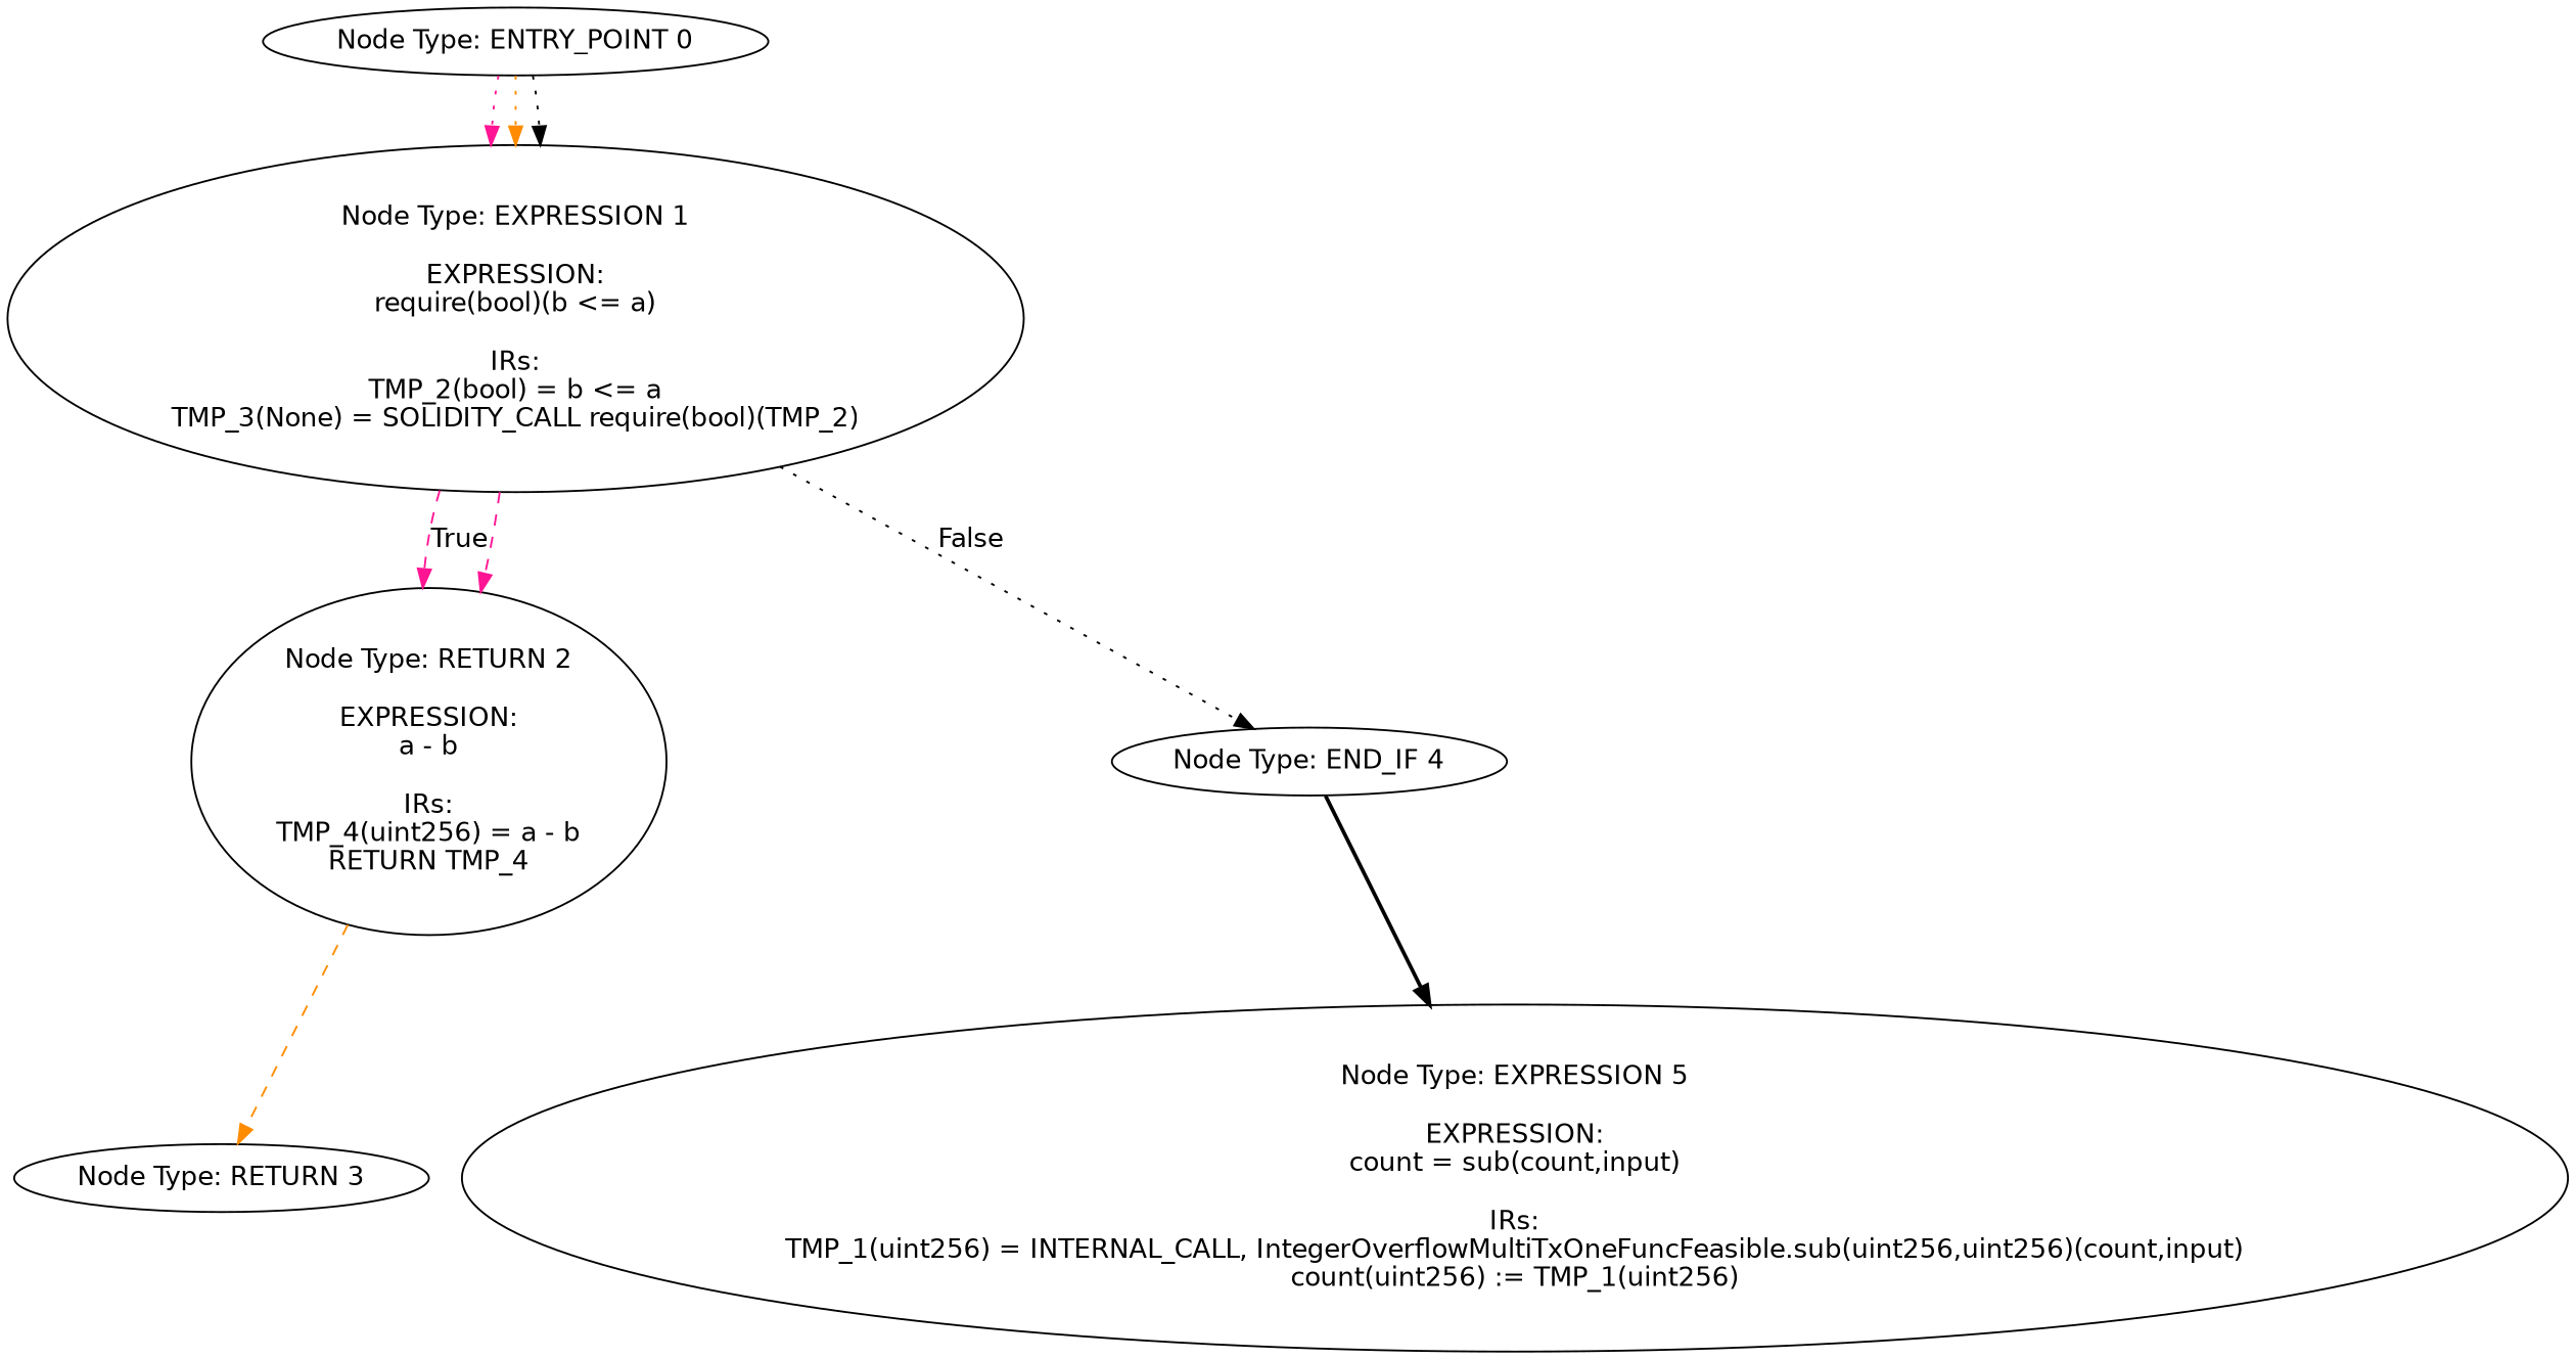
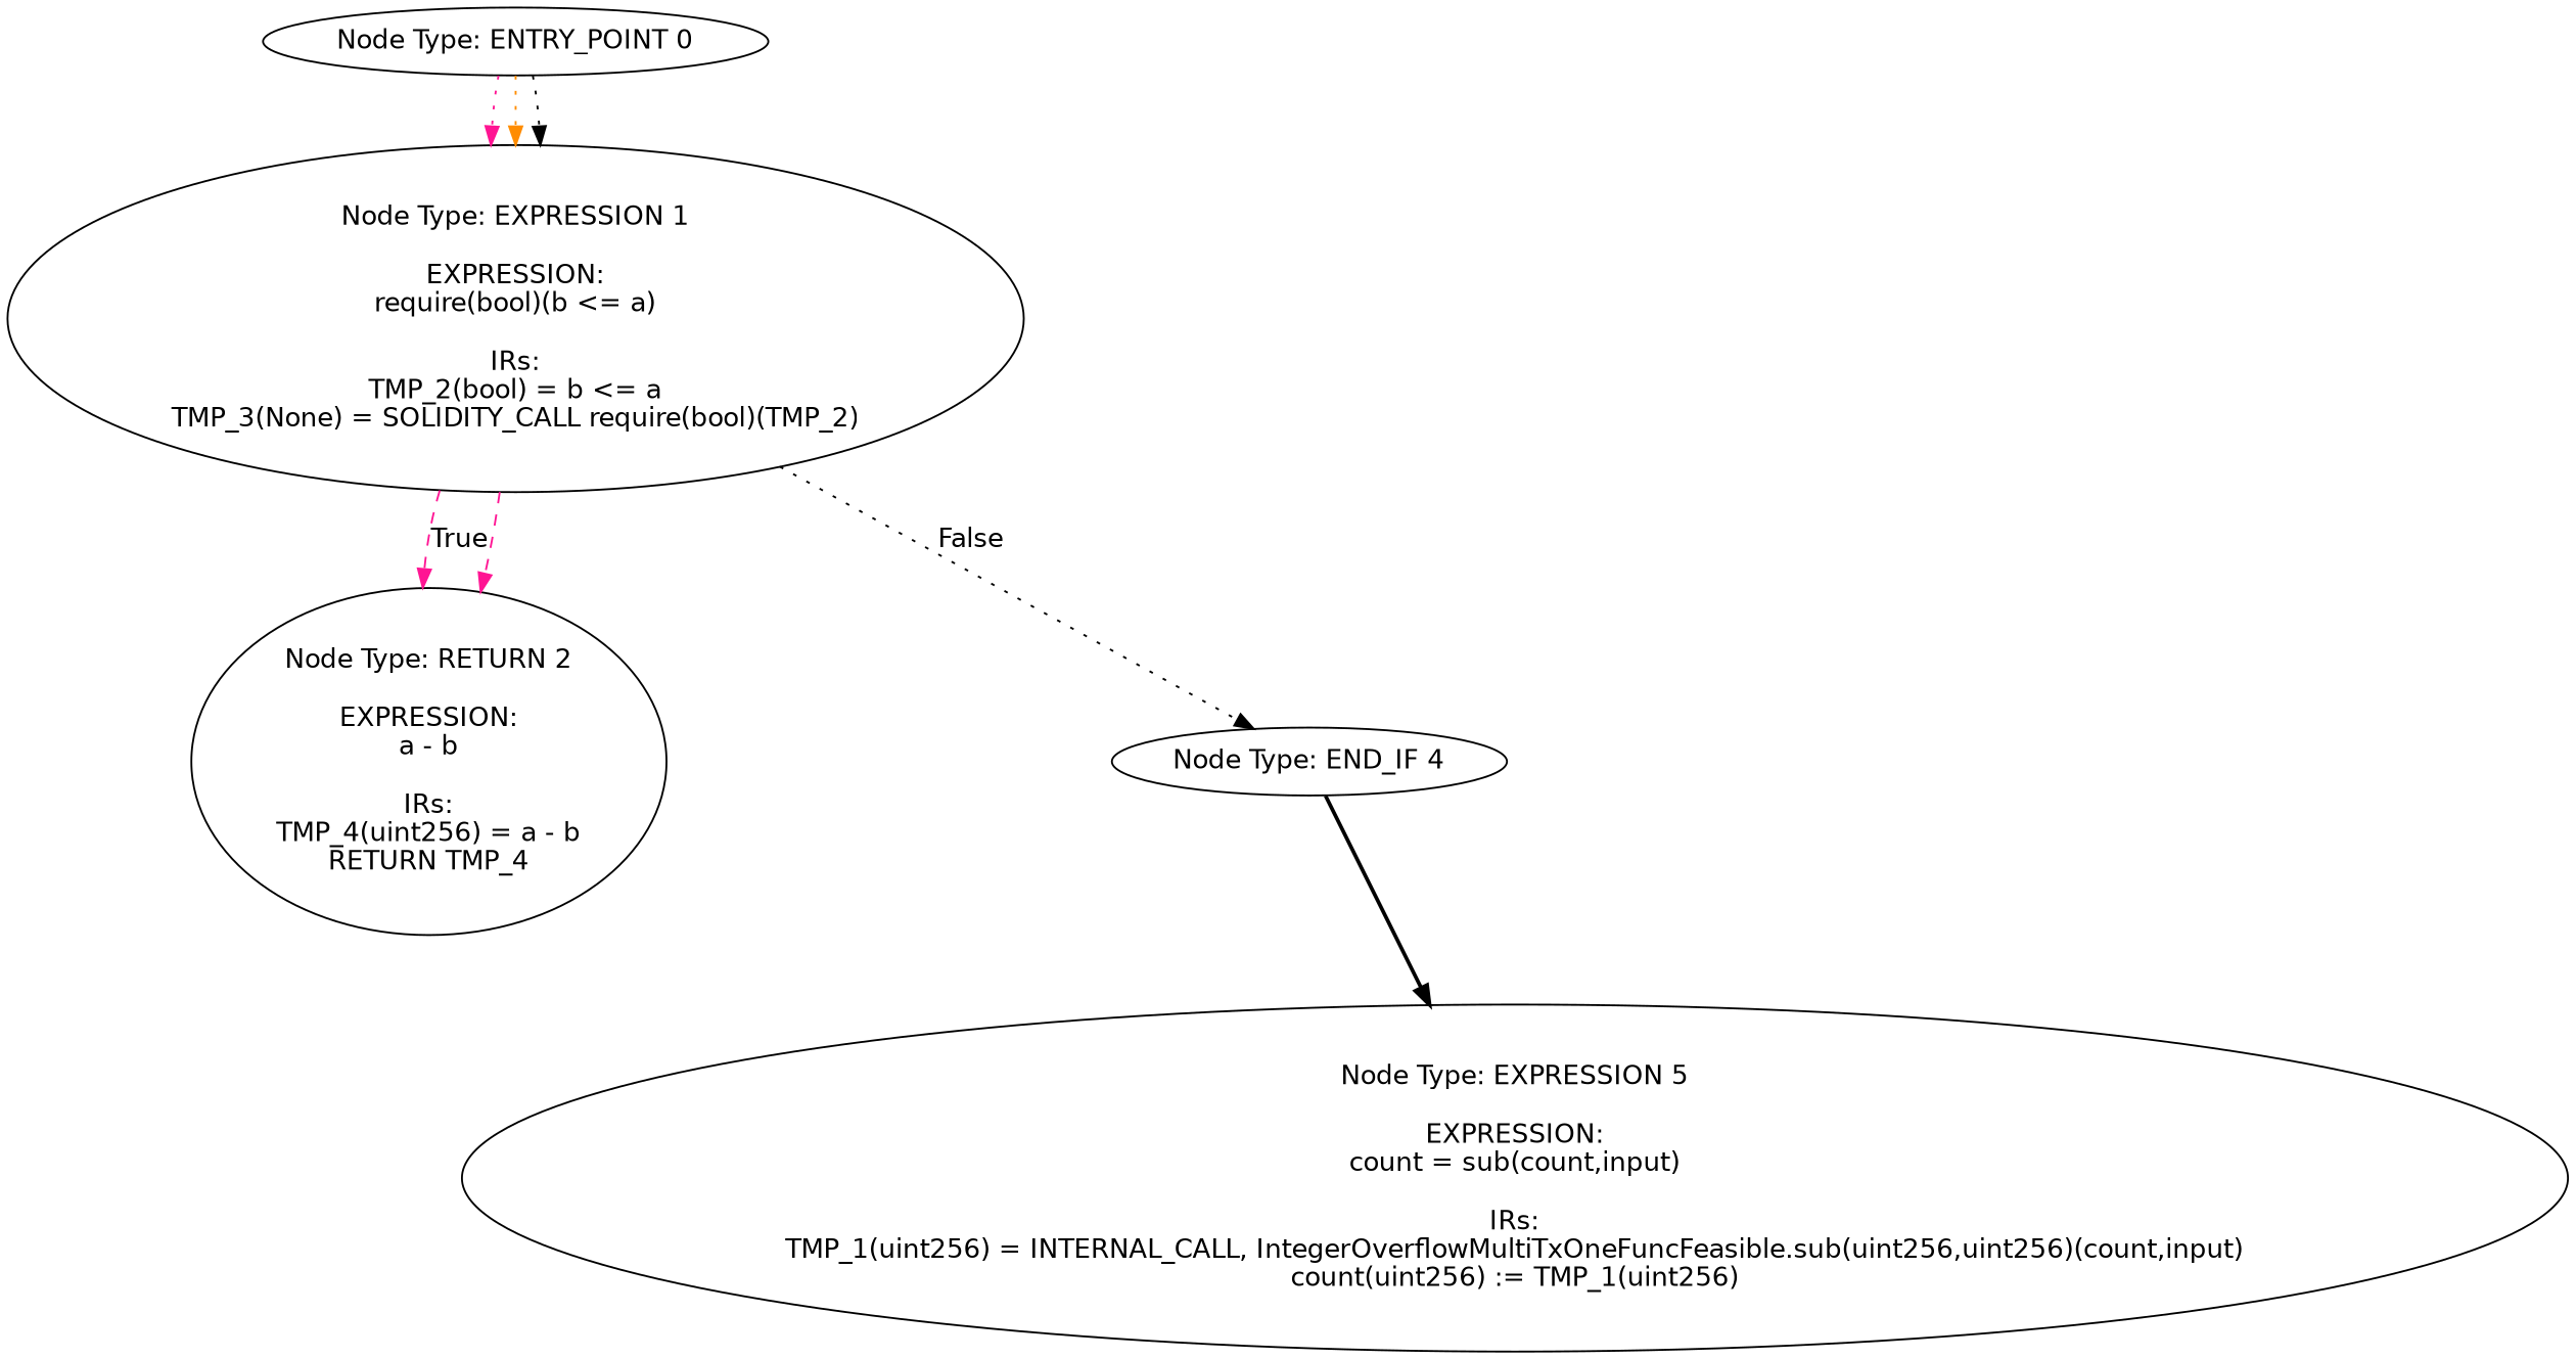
  digraph {
    fontname="DejaVu Sans"
    node [fontname="DejaVu Sans"]
    edge [color=deeppink style=dotted fontname="DejaVu Sans"]
    n1 [label="Node Type: ENTRY_POINT 0\n"]
    n2 [label="Node Type: EXPRESSION 1\n\nEXPRESSION:\nrequire(bool)(b <= a)\n\nIRs:\nTMP_2(bool) = b <= a\nTMP_3(None) = SOLIDITY_CALL require(bool)(TMP_2)"]
    n3 [label="Node Type: RETURN 2\n\nEXPRESSION:\na - b\n\nIRs:\nTMP_4(uint256) = a - b\nRETURN TMP_4"]
    n4 [label="Node Type: END_IF 4\n"]
-   n5 [label="Node Type: RETURN 3\n"]
    n6 [label="Node Type: EXPRESSION 5\n\nEXPRESSION:\ncount = sub(count,input)\n\nIRs:\nTMP_1(uint256) = INTERNAL_CALL, IntegerOverflowMultiTxOneFuncFeasible.sub(uint256,uint256)(count,input)\ncount(uint256) := TMP_1(uint256)"]
    n1 -> n2
    n1 -> n2 [color=darkorange]
    n1 -> n2 [color=black]
    n2 -> n3 [label=True style=dashed]
    n2 -> n3 [style=dashed]
    n2 -> n4 [label=False color=black]
-   n3 -> n5 [color=darkorange style=dashed]
    n4 -> n6 [color=black style=bold]
  }
